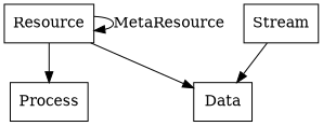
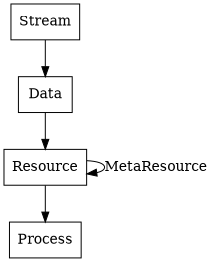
  digraph {
    node [shape=box]
    n1 [label=Resource]
    n2 [label=Process]
    n3 [label=Data]
    n4 [label=Stream]
    n1 -> n1 [label=MetaResource]
    n1 -> n2
-   n1 -> n3
+   n3 -> n1
    n4 -> n3
  }
